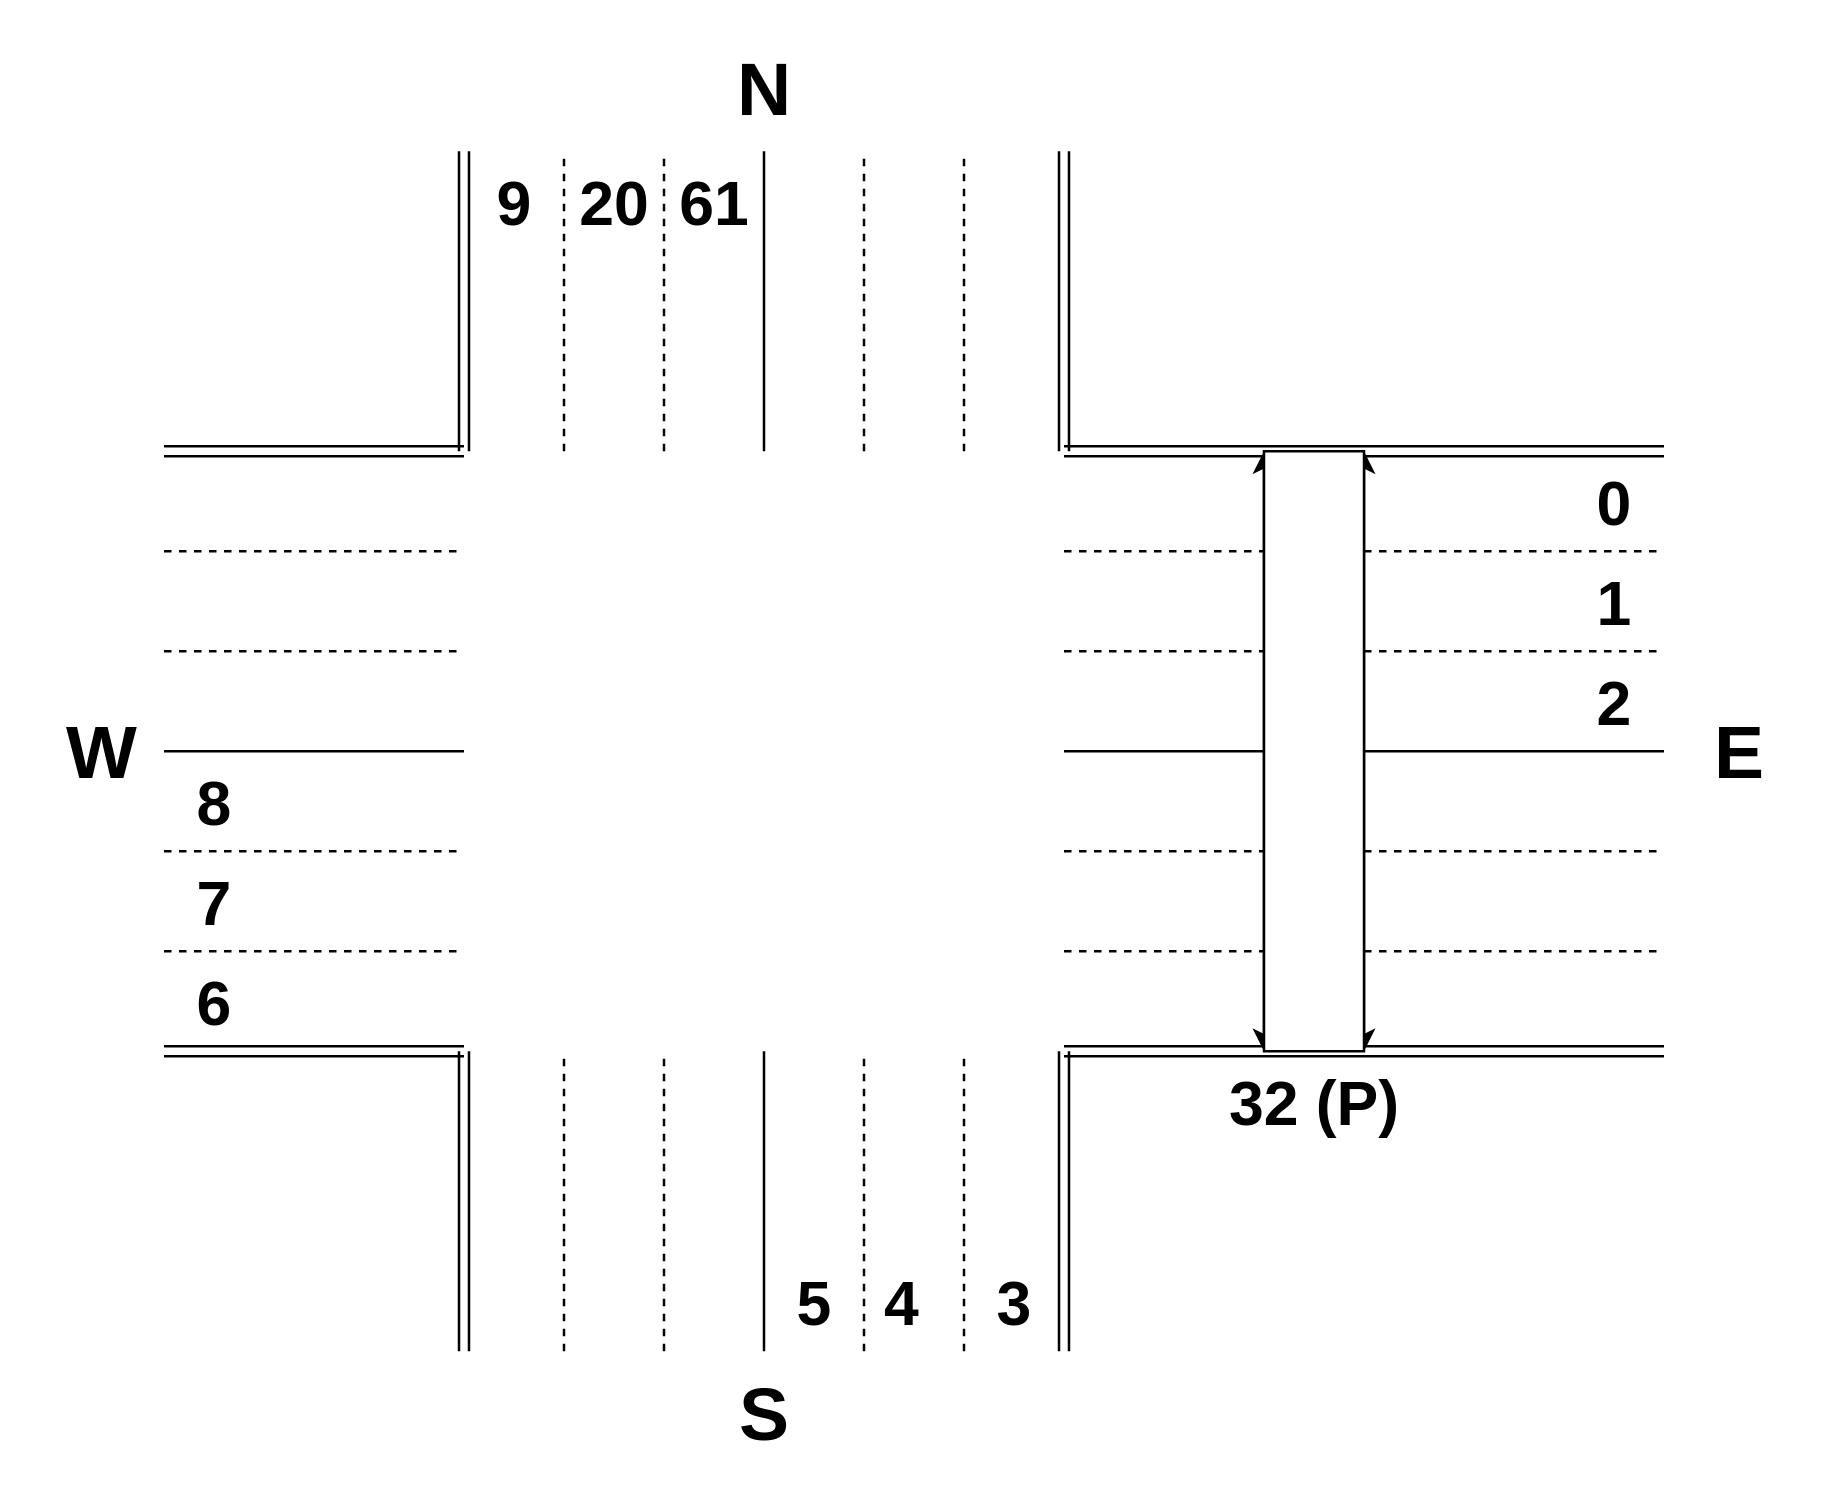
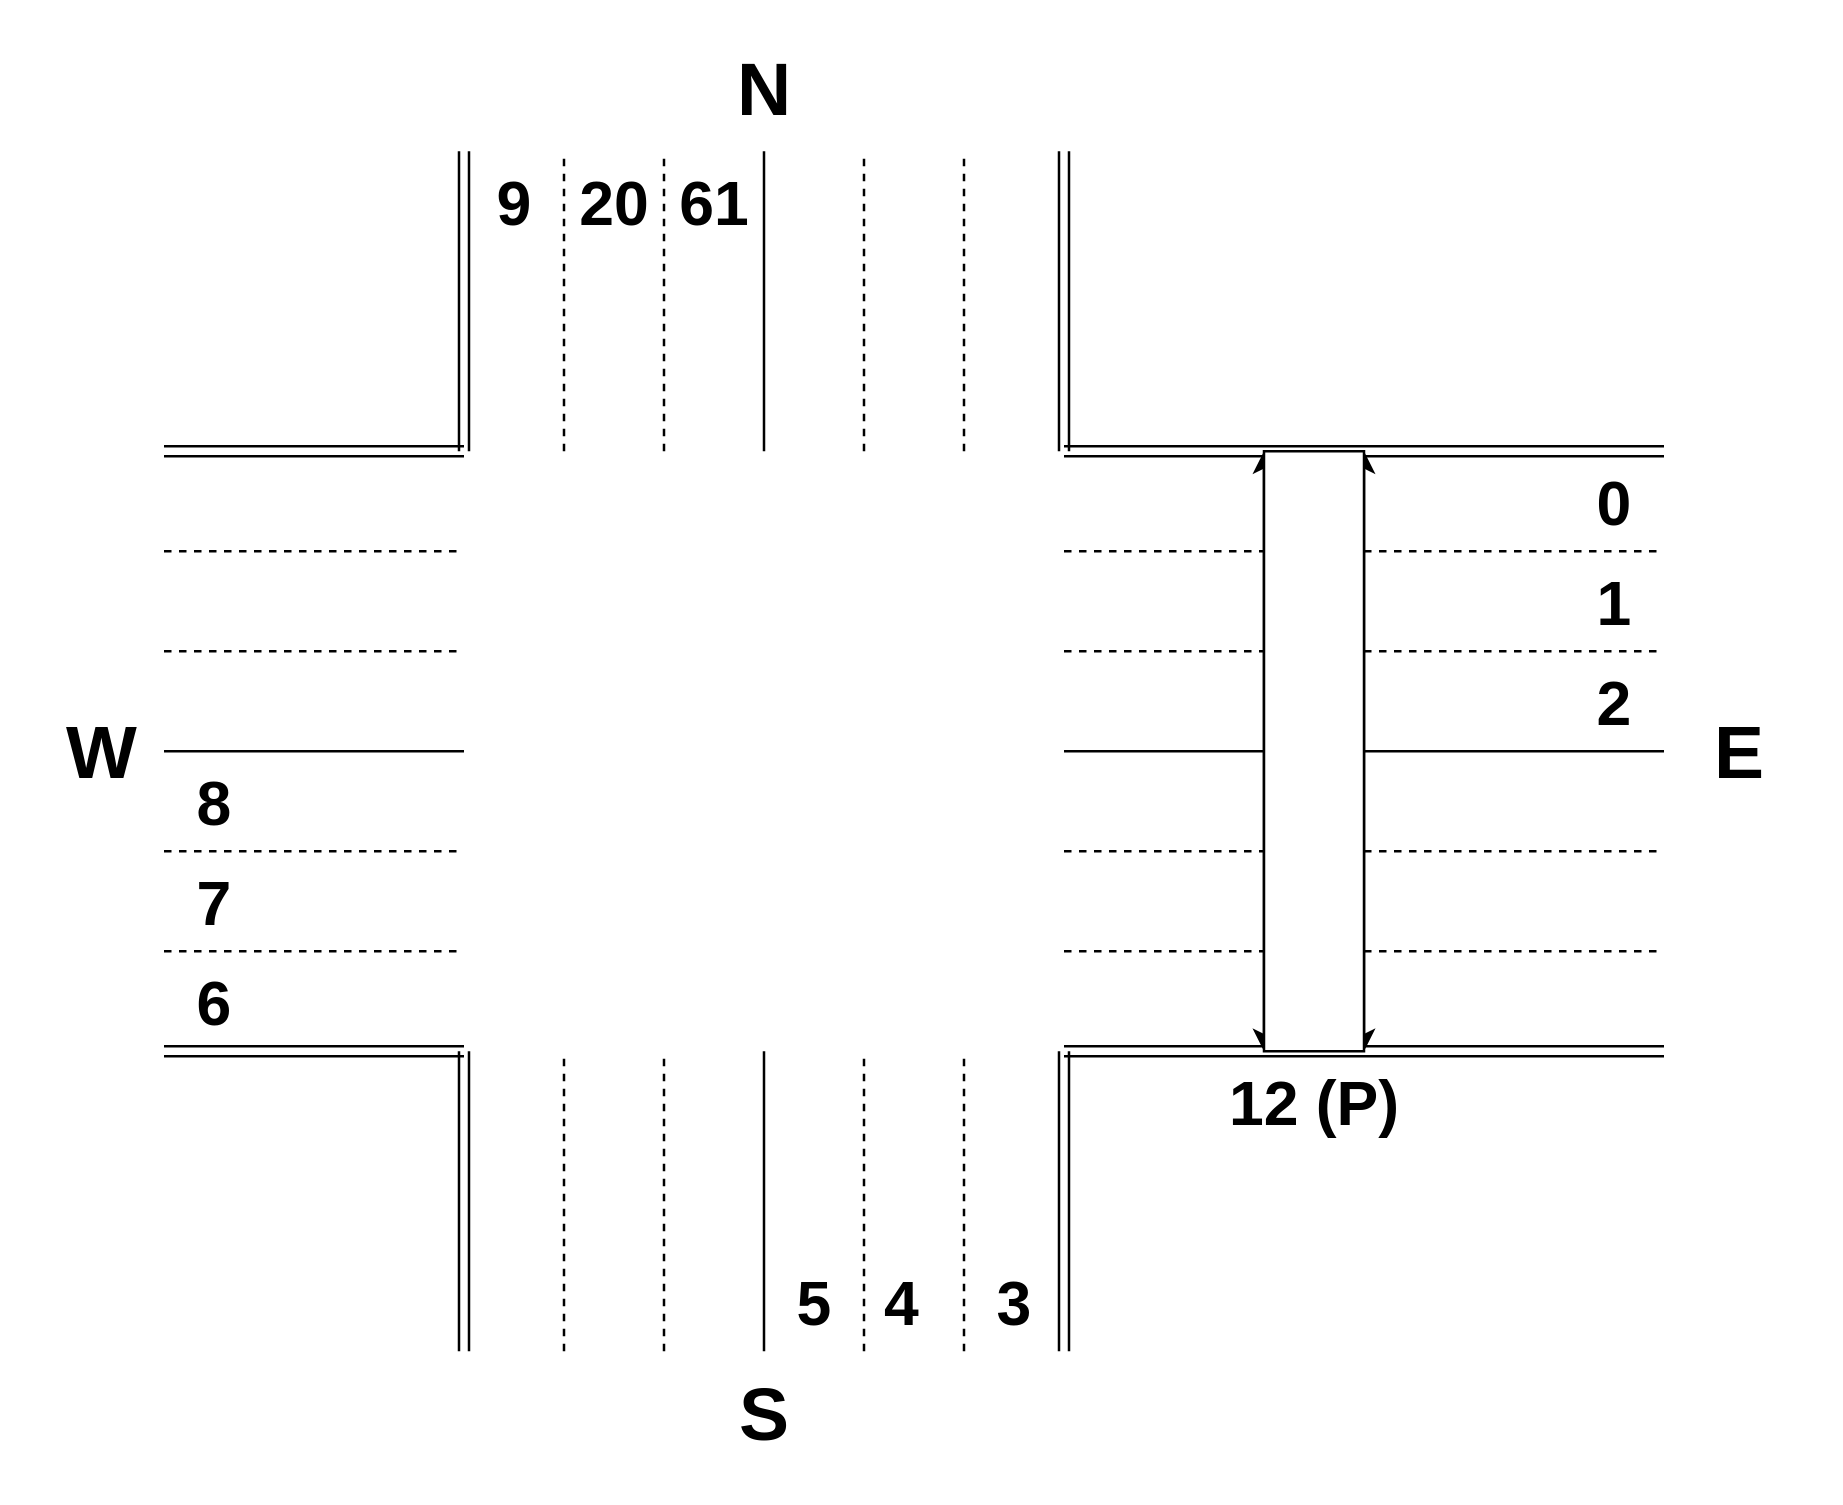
  <mxCell id="0" />
  <mxCell id="1" parent="0" />
  <mxCell id="2" value="" style="endArrow=none;html=1;" edge="1" parent="1"><mxGeometry width="50" height="50" relative="1" as="geometry"><mxPoint x="305" y="540" as="sourcePoint" /><mxPoint x="305" y="420" as="targetPoint" /></mxGeometry></mxCell>
  <mxCell id="3" value="" style="shape=link;html=1;" edge="1" parent="1"><mxGeometry width="50" height="50" relative="1" as="geometry"><mxPoint x="185" y="540" as="sourcePoint" /><mxPoint x="185" y="420" as="targetPoint" /></mxGeometry></mxCell>
  <mxCell id="4" value="" style="endArrow=none;dashed=1;html=1;" edge="1" parent="1"><mxGeometry width="50" height="50" relative="1" as="geometry"><mxPoint x="225" y="540" as="sourcePoint" /><mxPoint x="225" y="420" as="targetPoint" /></mxGeometry></mxCell>
  <mxCell id="5" value="" style="endArrow=none;dashed=1;html=1;" edge="1" parent="1"><mxGeometry width="50" height="50" relative="1" as="geometry"><mxPoint x="265" y="540" as="sourcePoint" /><mxPoint x="265" y="420" as="targetPoint" /></mxGeometry></mxCell>
  <mxCell id="6" value="" style="endArrow=none;dashed=1;html=1;" edge="1" parent="1"><mxGeometry width="50" height="50" relative="1" as="geometry"><mxPoint x="345" y="540" as="sourcePoint" /><mxPoint x="345" y="420" as="targetPoint" /></mxGeometry></mxCell>
  <mxCell id="7" value="" style="endArrow=none;dashed=1;html=1;" edge="1" parent="1"><mxGeometry width="50" height="50" relative="1" as="geometry"><mxPoint x="385" y="540" as="sourcePoint" /><mxPoint x="385" y="420" as="targetPoint" /></mxGeometry></mxCell>
  <mxCell id="8" value="" style="shape=link;html=1;" edge="1" parent="1"><mxGeometry width="50" height="50" relative="1" as="geometry"><mxPoint x="425" y="540" as="sourcePoint" /><mxPoint x="425" y="420" as="targetPoint" /></mxGeometry></mxCell>
  <mxCell id="9" value="" style="endArrow=none;html=1;" edge="1" parent="1"><mxGeometry width="50" height="50" relative="1" as="geometry"><mxPoint x="305" y="180" as="sourcePoint" /><mxPoint x="305" y="60" as="targetPoint" /></mxGeometry></mxCell>
  <mxCell id="10" value="" style="shape=link;html=1;" edge="1" parent="1"><mxGeometry width="50" height="50" relative="1" as="geometry"><mxPoint x="185" y="180" as="sourcePoint" /><mxPoint x="185" y="60" as="targetPoint" /></mxGeometry></mxCell>
  <mxCell id="11" value="" style="endArrow=none;dashed=1;html=1;" edge="1" parent="1"><mxGeometry width="50" height="50" relative="1" as="geometry"><mxPoint x="225" y="180" as="sourcePoint" /><mxPoint x="225" y="60" as="targetPoint" /></mxGeometry></mxCell>
  <mxCell id="12" value="" style="endArrow=none;dashed=1;html=1;" edge="1" parent="1"><mxGeometry width="50" height="50" relative="1" as="geometry"><mxPoint x="265" y="180" as="sourcePoint" /><mxPoint x="265" y="60" as="targetPoint" /></mxGeometry></mxCell>
  <mxCell id="13" value="" style="endArrow=none;dashed=1;html=1;" edge="1" parent="1"><mxGeometry width="50" height="50" relative="1" as="geometry"><mxPoint x="345" y="180" as="sourcePoint" /><mxPoint x="345" y="60" as="targetPoint" /></mxGeometry></mxCell>
  <mxCell id="14" value="" style="endArrow=none;dashed=1;html=1;" edge="1" parent="1"><mxGeometry width="50" height="50" relative="1" as="geometry"><mxPoint x="385" y="180" as="sourcePoint" /><mxPoint x="385" y="60" as="targetPoint" /></mxGeometry></mxCell>
  <mxCell id="15" value="" style="shape=link;html=1;" edge="1" parent="1"><mxGeometry width="50" height="50" relative="1" as="geometry"><mxPoint x="425" y="180" as="sourcePoint" /><mxPoint x="425" y="60" as="targetPoint" /></mxGeometry></mxCell>
  <mxCell id="16" value="" style="endArrow=none;html=1;" edge="1" parent="1"><mxGeometry width="50" height="50" relative="1" as="geometry"><mxPoint x="65" y="300" as="sourcePoint" /><mxPoint x="185" y="300" as="targetPoint" /></mxGeometry></mxCell>
  <mxCell id="17" value="" style="shape=link;html=1;" edge="1" parent="1"><mxGeometry width="50" height="50" relative="1" as="geometry"><mxPoint x="65" y="180" as="sourcePoint" /><mxPoint x="185" y="180" as="targetPoint" /></mxGeometry></mxCell>
  <mxCell id="18" value="" style="endArrow=none;dashed=1;html=1;" edge="1" parent="1"><mxGeometry width="50" height="50" relative="1" as="geometry"><mxPoint x="65" y="220" as="sourcePoint" /><mxPoint x="185" y="220" as="targetPoint" /></mxGeometry></mxCell>
  <mxCell id="19" value="" style="endArrow=none;dashed=1;html=1;" edge="1" parent="1"><mxGeometry width="50" height="50" relative="1" as="geometry"><mxPoint x="65" y="260" as="sourcePoint" /><mxPoint x="185" y="260" as="targetPoint" /></mxGeometry></mxCell>
  <mxCell id="20" value="" style="endArrow=none;dashed=1;html=1;" edge="1" parent="1"><mxGeometry width="50" height="50" relative="1" as="geometry"><mxPoint x="65" y="340" as="sourcePoint" /><mxPoint x="185" y="340" as="targetPoint" /></mxGeometry></mxCell>
  <mxCell id="21" value="" style="endArrow=none;dashed=1;html=1;" edge="1" parent="1"><mxGeometry width="50" height="50" relative="1" as="geometry"><mxPoint x="65" y="380" as="sourcePoint" /><mxPoint x="185" y="380" as="targetPoint" /></mxGeometry></mxCell>
  <mxCell id="22" value="" style="shape=link;html=1;" edge="1" parent="1"><mxGeometry width="50" height="50" relative="1" as="geometry"><mxPoint x="65" y="420" as="sourcePoint" /><mxPoint x="185" y="420" as="targetPoint" /></mxGeometry></mxCell>
  <mxCell id="23" value="" style="endArrow=none;html=1;" edge="1" parent="1"><mxGeometry width="50" height="50" relative="1" as="geometry"><mxPoint x="425" y="300" as="sourcePoint" /><mxPoint x="665" y="300" as="targetPoint" /></mxGeometry></mxCell>
  <mxCell id="24" value="" style="shape=link;html=1;" edge="1" parent="1"><mxGeometry width="50" height="50" relative="1" as="geometry"><mxPoint x="425" y="180" as="sourcePoint" /><mxPoint x="665" y="180" as="targetPoint" /></mxGeometry></mxCell>
  <mxCell id="25" value="" style="endArrow=none;dashed=1;html=1;" edge="1" parent="1"><mxGeometry width="50" height="50" relative="1" as="geometry"><mxPoint x="425" y="220" as="sourcePoint" /><mxPoint x="665" y="220" as="targetPoint" /></mxGeometry></mxCell>
  <mxCell id="26" value="" style="endArrow=none;dashed=1;html=1;" edge="1" parent="1"><mxGeometry width="50" height="50" relative="1" as="geometry"><mxPoint x="425" y="260" as="sourcePoint" /><mxPoint x="665" y="260" as="targetPoint" /></mxGeometry></mxCell>
  <mxCell id="27" value="" style="endArrow=none;dashed=1;html=1;" edge="1" parent="1"><mxGeometry width="50" height="50" relative="1" as="geometry"><mxPoint x="425" y="340" as="sourcePoint" /><mxPoint x="665" y="340" as="targetPoint" /></mxGeometry></mxCell>
  <mxCell id="28" value="" style="endArrow=none;dashed=1;html=1;" edge="1" parent="1"><mxGeometry width="50" height="50" relative="1" as="geometry"><mxPoint x="425" y="380" as="sourcePoint" /><mxPoint x="665" y="380" as="targetPoint" /></mxGeometry></mxCell>
  <mxCell id="29" value="" style="shape=link;html=1;" edge="1" parent="1"><mxGeometry width="50" height="50" relative="1" as="geometry"><mxPoint x="425" y="420" as="sourcePoint" /><mxPoint x="665" y="420" as="targetPoint" /></mxGeometry></mxCell>
  <mxCell id="30" value="&lt;font size=&quot;1&quot;&gt;&lt;b style=&quot;font-size: 25px&quot;&gt;9&lt;/b&gt;&lt;/font&gt;" style="text;html=1;align=center;verticalAlign=middle;resizable=0;points=[];autosize=1;" vertex="1" parent="1"><mxGeometry x="190" y="70" width="30" height="20" as="geometry" /></mxCell>
  <mxCell id="31" value="&lt;font style=&quot;font-size: 25px&quot;&gt;&lt;b&gt;20&lt;/b&gt;&lt;/font&gt;" style="text;html=1;align=center;verticalAlign=middle;resizable=0;points=[];autosize=1;" vertex="1" parent="1"><mxGeometry x="225" y="70" width="40" height="20" as="geometry" /></mxCell>
  <mxCell id="32" value="&lt;font style=&quot;font-size: 25px&quot;&gt;&lt;b&gt;61&lt;/b&gt;&lt;/font&gt;" style="text;html=1;align=center;verticalAlign=middle;resizable=0;points=[];autosize=1;" vertex="1" parent="1"><mxGeometry x="265" y="70" width="40" height="20" as="geometry" /></mxCell>
  <mxCell id="33" value="&lt;font style=&quot;font-size: 25px&quot;&gt;&lt;b&gt;0&lt;/b&gt;&lt;/font&gt;" style="text;html=1;align=center;verticalAlign=middle;resizable=0;points=[];autosize=1;" vertex="1" parent="1"><mxGeometry x="630" y="190" width="30" height="20" as="geometry" /></mxCell>
  <mxCell id="34" value="&lt;font style=&quot;font-size: 25px&quot;&gt;&lt;b&gt;1&lt;/b&gt;&lt;/font&gt;" style="text;html=1;align=center;verticalAlign=middle;resizable=0;points=[];autosize=1;" vertex="1" parent="1"><mxGeometry x="630" y="230" width="30" height="20" as="geometry" /></mxCell>
  <mxCell id="35" value="&lt;font style=&quot;font-size: 25px&quot;&gt;&lt;b&gt;2&lt;/b&gt;&lt;/font&gt;" style="text;html=1;align=center;verticalAlign=middle;resizable=0;points=[];autosize=1;" vertex="1" parent="1"><mxGeometry x="630" y="270" width="30" height="20" as="geometry" /></mxCell>
  <mxCell id="36" value="&lt;b&gt;&lt;font style=&quot;font-size: 25px&quot;&gt;5&lt;/font&gt;&lt;/b&gt;" style="text;html=1;align=center;verticalAlign=middle;resizable=0;points=[];autosize=1;" vertex="1" parent="1"><mxGeometry x="310" y="510" width="30" height="20" as="geometry" /></mxCell>
  <mxCell id="37" value="&lt;b&gt;&lt;font style=&quot;font-size: 25px&quot;&gt;3&lt;/font&gt;&lt;/b&gt;" style="text;html=1;align=center;verticalAlign=middle;resizable=0;points=[];autosize=1;" vertex="1" parent="1"><mxGeometry x="390" y="510" width="30" height="20" as="geometry" /></mxCell>
  <mxCell id="38" value="&lt;b&gt;&lt;font style=&quot;font-size: 25px&quot;&gt;8&lt;/font&gt;&lt;/b&gt;" style="text;html=1;align=center;verticalAlign=middle;resizable=0;points=[];autosize=1;" vertex="1" parent="1"><mxGeometry x="70" y="310" width="30" height="20" as="geometry" /></mxCell>
  <mxCell id="39" value="&lt;b&gt;&lt;font style=&quot;font-size: 25px&quot;&gt;7&lt;/font&gt;&lt;/b&gt;" style="text;html=1;align=center;verticalAlign=middle;resizable=0;points=[];autosize=1;" vertex="1" parent="1"><mxGeometry x="70" y="350" width="30" height="20" as="geometry" /></mxCell>
  <mxCell id="40" value="&lt;font style=&quot;font-size: 25px&quot;&gt;&lt;b&gt;6&lt;/b&gt;&lt;/font&gt;" style="text;html=1;align=center;verticalAlign=middle;resizable=0;points=[];autosize=1;" vertex="1" parent="1"><mxGeometry x="70" y="390" width="30" height="20" as="geometry" /></mxCell>
  <mxCell id="41" value="&lt;b&gt;&lt;font style=&quot;font-size: 30px&quot;&gt;W&lt;/font&gt;&lt;/b&gt;" style="text;html=1;align=center;verticalAlign=middle;resizable=0;points=[];autosize=1;" vertex="1" parent="1"><mxGeometry x="20" y="285" width="40" height="30" as="geometry" /></mxCell>
  <mxCell id="42" value="&lt;font style=&quot;font-size: 30px&quot;&gt;&lt;b&gt;S&lt;/b&gt;&lt;/font&gt;" style="text;html=1;align=center;verticalAlign=middle;resizable=0;points=[];autosize=1;" vertex="1" parent="1"><mxGeometry x="285" y="550" width="40" height="30" as="geometry" /></mxCell>
  <mxCell id="43" value="&lt;font style=&quot;font-size: 30px&quot;&gt;&lt;b&gt;N&lt;/b&gt;&lt;/font&gt;" style="text;html=1;align=center;verticalAlign=middle;resizable=0;points=[];autosize=1;" vertex="1" parent="1"><mxGeometry x="285" width="40" height="30" as="geometry" y="20" /></mxCell>
  <mxCell id="44" value="&lt;b&gt;&lt;font style=&quot;font-size: 30px&quot;&gt;E&lt;/font&gt;&lt;/b&gt;" style="text;html=1;align=center;verticalAlign=middle;resizable=0;points=[];autosize=1;" vertex="1" parent="1"><mxGeometry x="675" y="285" width="40" height="30" as="geometry" /></mxCell>
  <mxCell id="45" value="" style="endArrow=classic;startArrow=classic;html=1;" edge="1" parent="1"><mxGeometry width="50" height="50" relative="1" as="geometry"><mxPoint x="505" y="420" as="sourcePoint" /><mxPoint x="505" y="180" as="targetPoint" /></mxGeometry></mxCell>
  <mxCell id="46" value="" style="endArrow=classic;startArrow=classic;html=1;" edge="1" parent="1"><mxGeometry width="50" height="50" relative="1" as="geometry"><mxPoint x="545" y="420" as="sourcePoint" /><mxPoint x="545" y="180" as="targetPoint" /></mxGeometry></mxCell>
  <mxCell id="47" value="" style="rounded=0;whiteSpace=wrap;html=1;" vertex="1" parent="1"><mxGeometry x="505" y="180" width="40" height="240" as="geometry" /></mxCell>
- <mxCell id="48" value="&lt;font style=&quot;font-size: 25px&quot;&gt;&lt;b&gt;32 (P)&lt;/b&gt;&lt;/font&gt;" style="text;html=1;align=center;verticalAlign=middle;resizable=0;points=[];autosize=1;" vertex="1" parent="1"><mxGeometry x="485" y="430" width="80" height="20" as="geometry" /></mxCell>
+ <mxCell id="48" value="&lt;font style=&quot;font-size: 25px&quot;&gt;&lt;b&gt;12 (P)&lt;/b&gt;&lt;/font&gt;" style="text;html=1;align=center;verticalAlign=middle;resizable=0;points=[];autosize=1;" vertex="1" parent="1"><mxGeometry x="485" y="430" width="80" height="20" as="geometry" /></mxCell>
  <mxCell id="49" value="&lt;b&gt;&lt;font style=&quot;font-size: 25px&quot;&gt;4&lt;/font&gt;&lt;/b&gt;" style="text;html=1;align=center;verticalAlign=middle;resizable=0;points=[];autosize=1;" vertex="1" parent="1"><mxGeometry x="345" y="510" width="30" height="20" as="geometry" /></mxCell>
